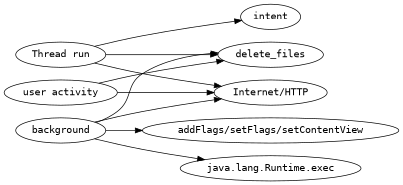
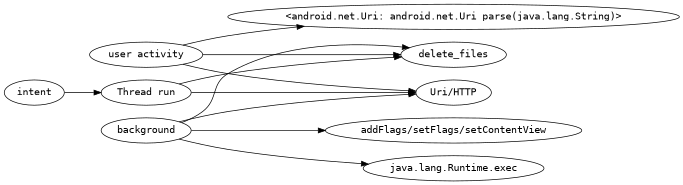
  strict digraph {
    fontname="DejaVu Sans Mono"
    "graph"="{}"
    rankdir=LR
    node [domain=library fontname="DejaVu Sans Mono" type=merged]
    edge [deps="FROM_SENSITIVE_PARENT_TO_SENSITIVE_API-CALL-CALL" fontname="DejaVu Sans Mono" type=DEP]
+   "<android.net.Uri: android.net.Uri parse(java.lang.String)>" [type=SENSITIVE_METHOD]
    "user activity" [type=entrypoint]
-   "Internet/HTTP"
+   "Internet/HTTP" [label="Uri/HTTP"]
    delete_files
    background [type=entrypoint]
    "java.lang.Runtime.exec"
    "addFlags/setFlags/setContentView"
    "Thread run" [type=entrypoint]
    intent
+   "user activity" -> "<android.net.Uri: android.net.Uri parse(java.lang.String)>" [deps="FROM_SENSITIVE_PARENT_TO_SENSITIVE_API-CALL"]
    "user activity" -> "Internet/HTTP" [deps="FROM_SENSITIVE_PARENT_TO_SENSITIVE_API-CALL-CALL-CALL"]
    "user activity" -> delete_files [deps="FROM_SENSITIVE_PARENT_TO_SENSITIVE_API-CALL"]
    background -> "Internet/HTTP" [deps="FROM_SENSITIVE_PARENT_TO_SENSITIVE_API-CALL-CALL-CALL"]
    background -> delete_files
    background -> "java.lang.Runtime.exec"
    background -> "addFlags/setFlags/setContentView" [deps=DOMINATE]
    "Thread run" -> "Internet/HTTP"
    "Thread run" -> delete_files
-   "Thread run" -> intent [deps="FROM_SENSITIVE_PARENT_TO_SENSITIVE_API-CALL-CALL-CALL-CALL-CALL"]
+   intent -> "Thread run" [deps="FROM_SENSITIVE_PARENT_TO_SENSITIVE_API-CALL-CALL-CALL-CALL-CALL"]
  }
